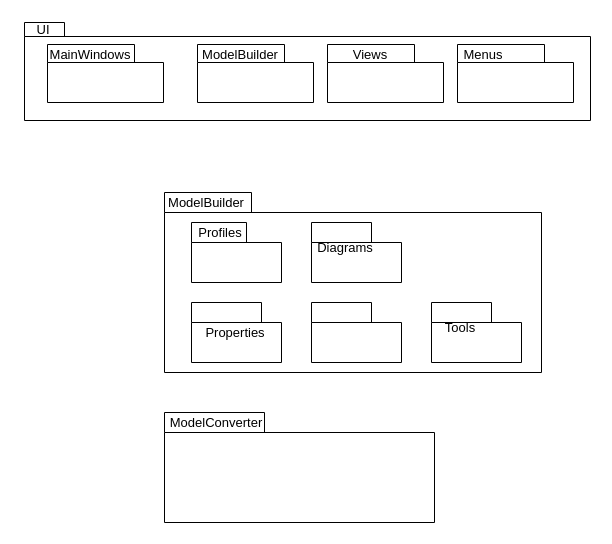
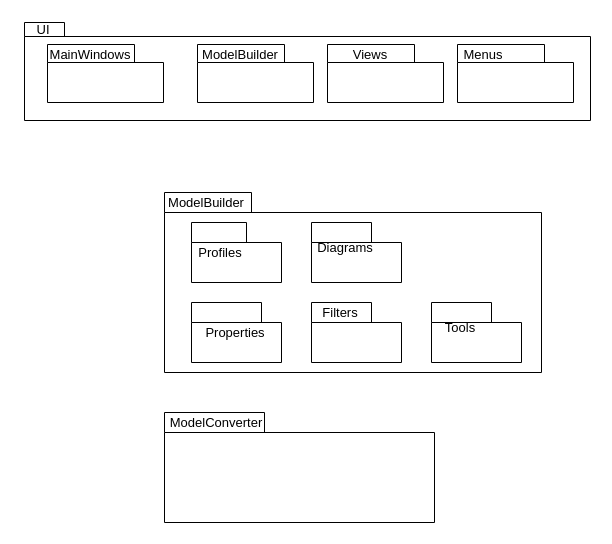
  <mxCell id="0" />
  <mxCell id="1" parent="0" />
  <mxCell id="2" value="" style="group" vertex="1" connectable="0" parent="1"><mxGeometry x="20" y="20" width="570" height="162" as="geometry" /></mxCell>
  <mxCell id="3" value="" style="shape=folder;fontStyle=1;spacingTop=10;tabWidth=40;tabHeight=14;tabPosition=left;html=1;shadow=0;fontSize=13;fillColor=none;" vertex="1" parent="2"><mxGeometry x="4" y="2" width="566" height="98" as="geometry" /></mxCell>
  <mxCell id="4" value="UI" style="text;html=1;strokeColor=none;fillColor=none;align=center;verticalAlign=middle;whiteSpace=wrap;rounded=0;shadow=0;fontSize=13;" vertex="1" parent="2"><mxGeometry width="46" height="17" as="geometry" /></mxCell>
  <mxCell id="5" value="" style="group" vertex="1" connectable="0" parent="2"><mxGeometry x="24" y="32" width="116" height="58" as="geometry" /></mxCell>
  <mxCell id="6" value="" style="shape=folder;fontStyle=1;spacingTop=10;tabWidth=87;tabHeight=18;tabPosition=left;html=1;shadow=0;fontSize=13;fillColor=none;" vertex="1" parent="5"><mxGeometry x="3" y="-8" width="116.0" height="58" as="geometry" /></mxCell>
  <mxCell id="7" value="MainWindows" style="text;html=1;strokeColor=none;fillColor=none;align=center;verticalAlign=middle;whiteSpace=wrap;rounded=0;shadow=0;fontSize=13;" vertex="1" parent="5"><mxGeometry x="20" y="-8" width="51.556" height="19.333" as="geometry" /></mxCell>
  <mxCell id="8" value="" style="group" vertex="1" connectable="0" parent="2"><mxGeometry x="174" y="32" width="116" height="58" as="geometry" /></mxCell>
  <mxCell id="9" value="" style="shape=folder;fontStyle=1;spacingTop=10;tabWidth=87;tabHeight=18;tabPosition=left;html=1;shadow=0;fontSize=13;fillColor=none;" vertex="1" parent="8"><mxGeometry x="3" y="-8" width="116.0" height="58" as="geometry" /></mxCell>
  <mxCell id="10" value="ModelBuilder" style="text;html=1;strokeColor=none;fillColor=none;align=center;verticalAlign=middle;whiteSpace=wrap;rounded=0;shadow=0;fontSize=13;" vertex="1" parent="8"><mxGeometry x="20" y="-8" width="51.556" height="19.333" as="geometry" /></mxCell>
  <mxCell id="11" value="" style="group" vertex="1" connectable="0" parent="2"><mxGeometry x="304" y="32" width="116" height="58" as="geometry" /></mxCell>
  <mxCell id="12" value="" style="shape=folder;fontStyle=1;spacingTop=10;tabWidth=87;tabHeight=18;tabPosition=left;html=1;shadow=0;fontSize=13;fillColor=none;" vertex="1" parent="11"><mxGeometry x="3" y="-8" width="116.0" height="58" as="geometry" /></mxCell>
  <mxCell id="13" value="Views" style="text;html=1;strokeColor=none;fillColor=none;align=center;verticalAlign=middle;whiteSpace=wrap;rounded=0;shadow=0;fontSize=13;" vertex="1" parent="11"><mxGeometry x="20" y="-8" width="51.556" height="19.333" as="geometry" /></mxCell>
  <mxCell id="14" value="" style="group" vertex="1" connectable="0" parent="2"><mxGeometry x="434" y="32" width="116" height="58" as="geometry" /></mxCell>
  <mxCell id="15" value="" style="shape=folder;fontStyle=1;spacingTop=10;tabWidth=87;tabHeight=18;tabPosition=left;html=1;shadow=0;fontSize=13;fillColor=none;" vertex="1" parent="14"><mxGeometry x="3" y="-8" width="116.0" height="58" as="geometry" /></mxCell>
  <mxCell id="16" value="" style="group" vertex="1" connectable="0" parent="1"><mxGeometry x="164" y="192" width="377" height="180" as="geometry" /></mxCell>
  <mxCell id="17" value="" style="shape=folder;fontStyle=1;spacingTop=10;tabWidth=87;tabHeight=20;tabPosition=left;html=1;shadow=0;fontSize=13;fillColor=none;" vertex="1" parent="16"><mxGeometry width="377" height="180" as="geometry" /></mxCell>
  <mxCell id="18" value="ModelBuilder" style="text;html=1;strokeColor=none;fillColor=none;align=center;verticalAlign=middle;whiteSpace=wrap;rounded=0;shadow=0;fontSize=13;" vertex="1" parent="16"><mxGeometry x="17" width="50" height="20" as="geometry" /></mxCell>
  <mxCell id="19" value="" style="group" vertex="1" connectable="0" parent="16"><mxGeometry x="27" y="30" width="90" height="60" as="geometry" /></mxCell>
  <mxCell id="20" value="" style="shape=folder;fontStyle=1;spacingTop=10;tabWidth=55;tabHeight=20;tabPosition=left;html=1;shadow=0;fontSize=13;fillColor=none;" vertex="1" parent="19"><mxGeometry width="90" height="60" as="geometry" /></mxCell>
- <mxCell id="21" value="Profiles" style="text;html=1;strokeColor=none;fillColor=none;align=center;verticalAlign=middle;whiteSpace=wrap;rounded=0;shadow=0;fontSize=13;" vertex="1" parent="19"><mxGeometry x="9" width="40" height="20" as="geometry" /></mxCell>
+ <mxCell id="21" value="Profiles" style="text;html=1;strokeColor=none;fillColor=none;align=center;verticalAlign=middle;whiteSpace=wrap;rounded=0;shadow=0;fontSize=13;" vertex="1" parent="19"><mxGeometry x="9" y="20" width="40" height="20" as="geometry" /></mxCell>
  <mxCell id="22" value="" style="group" vertex="1" connectable="0" parent="16"><mxGeometry x="147" y="30" width="90" height="60" as="geometry" /></mxCell>
  <mxCell id="23" value="" style="shape=folder;fontStyle=1;spacingTop=10;tabWidth=60;tabHeight=20;tabPosition=left;html=1;shadow=0;fontSize=13;fillColor=none;" vertex="1" parent="22"><mxGeometry width="90" height="60" as="geometry" /></mxCell>
  <mxCell id="24" value="Diagrams" style="text;html=1;strokeColor=none;fillColor=none;align=center;verticalAlign=middle;whiteSpace=wrap;rounded=0;shadow=0;fontSize=13;" vertex="1" parent="22"><mxGeometry x="14" y="15" width="40" height="20" as="geometry" /></mxCell>
  <mxCell id="25" value="" style="group" vertex="1" connectable="0" parent="16"><mxGeometry x="27" y="110" width="90" height="60" as="geometry" /></mxCell>
  <mxCell id="26" value="" style="shape=folder;fontStyle=1;spacingTop=10;tabWidth=70;tabHeight=20;tabPosition=left;html=1;shadow=0;fontSize=13;fillColor=none;" vertex="1" parent="25"><mxGeometry width="90" height="60" as="geometry" /></mxCell>
  <mxCell id="27" value="Properties" style="text;html=1;strokeColor=none;fillColor=none;align=center;verticalAlign=middle;whiteSpace=wrap;rounded=0;shadow=0;fontSize=13;" vertex="1" parent="25"><mxGeometry x="24" y="20" width="40" height="20" as="geometry" /></mxCell>
  <mxCell id="28" value="" style="group" vertex="1" connectable="0" parent="16"><mxGeometry x="147" y="110" width="90" height="60" as="geometry" /></mxCell>
  <mxCell id="29" value="" style="shape=folder;fontStyle=1;spacingTop=10;tabWidth=60;tabHeight=20;tabPosition=left;html=1;shadow=0;fontSize=13;fillColor=none;" vertex="1" parent="28"><mxGeometry width="90" height="60" as="geometry" /></mxCell>
+ <mxCell id="30" value="Filters" style="text;html=1;strokeColor=none;fillColor=none;align=center;verticalAlign=middle;whiteSpace=wrap;rounded=0;shadow=0;fontSize=13;" vertex="1" parent="28"><mxGeometry x="9" width="40" height="20" as="geometry" /></mxCell>
  <mxCell id="31" value="" style="group" vertex="1" connectable="0" parent="16"><mxGeometry x="267" y="110" width="90" height="60" as="geometry" /></mxCell>
  <mxCell id="32" value="" style="shape=folder;fontStyle=1;spacingTop=10;tabWidth=60;tabHeight=20;tabPosition=left;html=1;shadow=0;fontSize=13;fillColor=none;" vertex="1" parent="31"><mxGeometry width="90" height="60" as="geometry" /></mxCell>
  <mxCell id="33" value="Tools" style="text;html=1;strokeColor=none;fillColor=none;align=center;verticalAlign=middle;whiteSpace=wrap;rounded=0;shadow=0;fontSize=13;" vertex="1" parent="31"><mxGeometry x="9" y="15" width="40" height="20" as="geometry" /></mxCell>
  <mxCell id="34" value="Menus" style="text;html=1;strokeColor=none;fillColor=none;align=center;verticalAlign=middle;whiteSpace=wrap;rounded=0;shadow=0;fontSize=13;" vertex="1" parent="1"><mxGeometry x="457" y="44" width="51.556" height="19.333" as="geometry" /></mxCell>
  <mxCell id="35" value="" style="shape=folder;fontStyle=1;spacingTop=10;tabWidth=100;tabHeight=20;tabPosition=left;html=1;shadow=0;fontSize=13;fillColor=none;" vertex="1" parent="1"><mxGeometry x="164" y="412" width="270" height="110" as="geometry" /></mxCell>
  <mxCell id="36" value="ModelConverter" style="text;html=1;strokeColor=none;fillColor=none;align=center;verticalAlign=middle;whiteSpace=wrap;rounded=0;shadow=0;fontSize=13;" vertex="1" parent="1"><mxGeometry x="188" y="402" width="56" height="40" as="geometry" /></mxCell>
